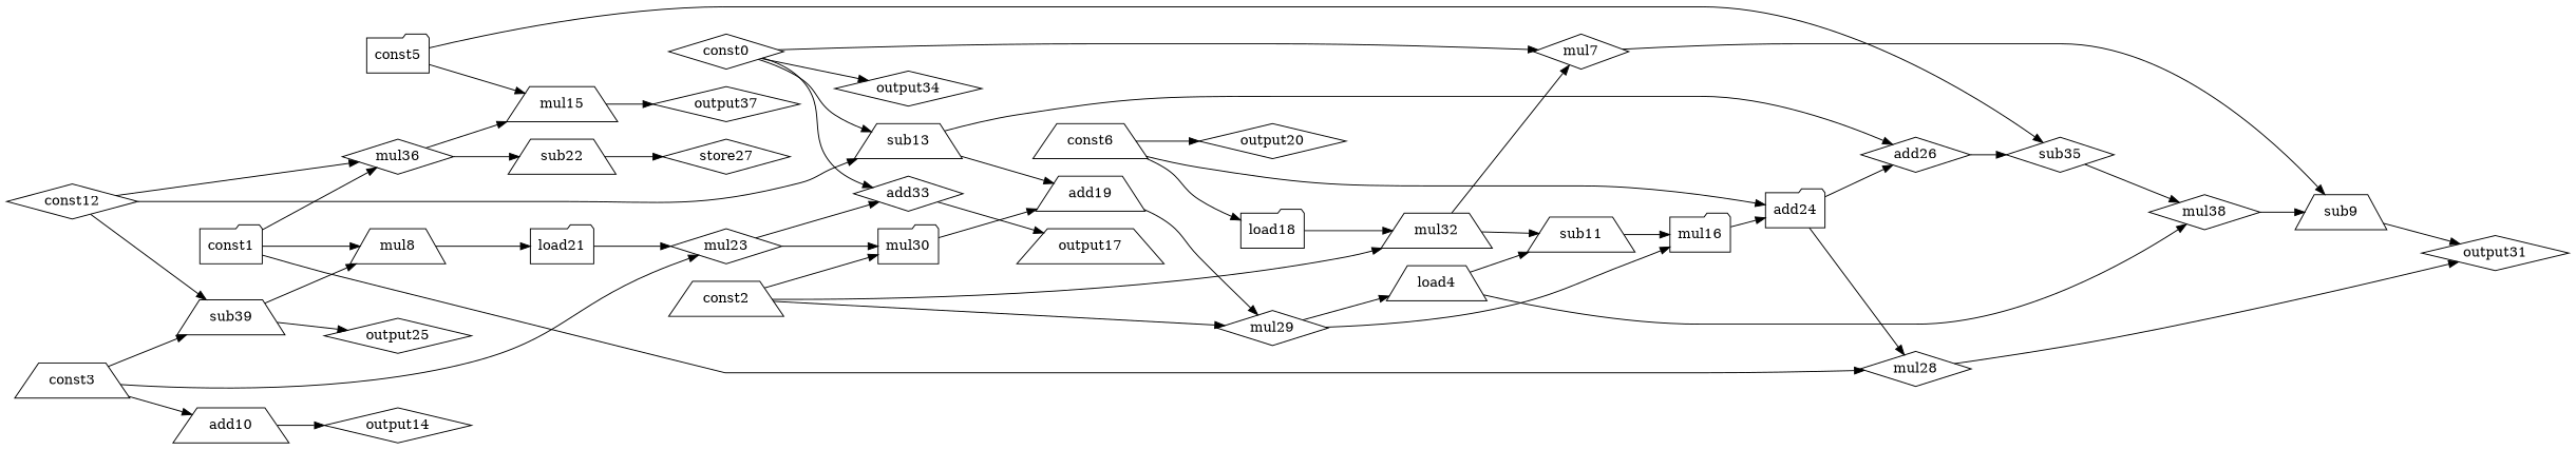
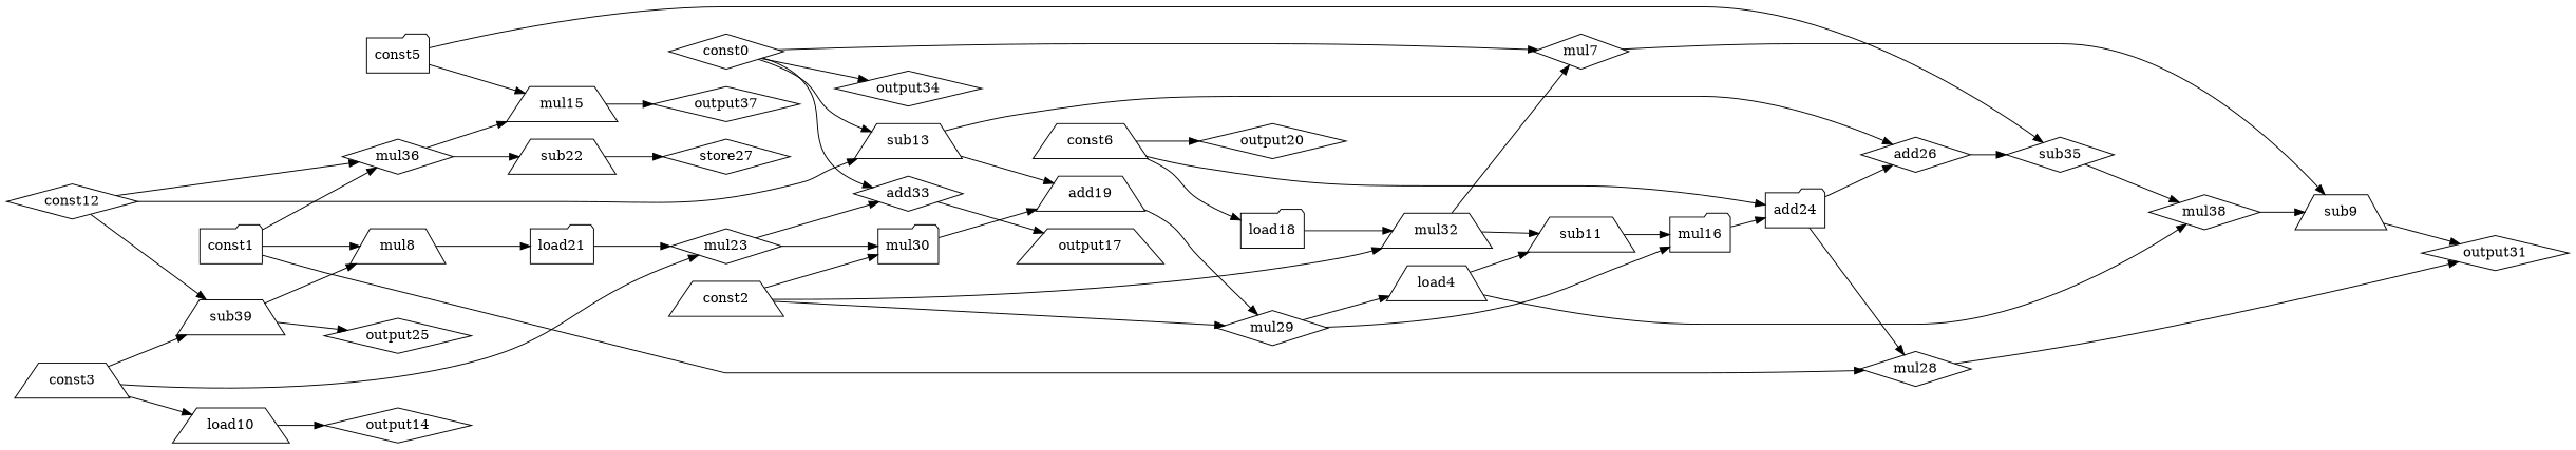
  digraph {
    rankdir=LR
    node [opcode=mul shape=diamond]
    edge [operand=0]
    const0 [opcode=const]
    mul7
    sub13 [opcode=sub shape=trapezium]
    add33 [opcode=add]
    output34 [opcode=output]
    sub9 [opcode=sub shape=trapezium]
    add19 [opcode=add shape=trapezium]
    add26 [opcode=add]
    output17 [opcode=output shape=trapezium]
    const1 [opcode=const shape=folder]
    mul8 [shape=trapezium]
    mul28
    mul36
    load21 [opcode=load shape=folder]
    output31 [opcode=output]
    sub22 [opcode=sub shape=trapezium]
    mul15 [shape=trapezium]
    const2 [opcode=const shape=trapezium]
    mul29
    mul30 [shape=folder]
    mul32 [shape=trapezium]
    load4 [opcode=load shape=trapezium]
    mul16 [shape=folder]
    sub11 [opcode=sub shape=trapezium]
    const3 [opcode=const shape=trapezium]
-   load10 [opcode=load shape=trapezium label=add10]
+   load10 [opcode=load shape=trapezium]
    mul23
    sub39 [opcode=sub shape=trapezium]
    output14 [opcode=output]
    store27 [opcode=store]
    output25 [opcode=output]
    mul38
    const5 [opcode=const shape=folder]
    sub35 [opcode=sub]
    output37 [opcode=output]
    const6 [opcode=const shape=trapezium]
    load18 [opcode=load shape=folder]
    output20 [opcode=output]
    add24 [opcode=add shape=folder]
    const12 [opcode=const]
    const0 -> mul7 [operand=1]
    const0 -> sub13
    const0 -> add33
    const0 -> output34
    mul7 -> sub9 [operand=1]
    sub13 -> add19
    sub13 -> add26 [operand=1]
    add33 -> output17
    sub9 -> output31
    add19 -> mul29 [operand=1]
    add26 -> sub35
    const1 -> mul8
    const1 -> mul28 [operand=1]
    const1 -> mul36
    mul8 -> load21
    mul28 -> output31
    mul36 -> sub22 [operand=1]
    mul36 -> mul15
    load21 -> mul23 [operand=1]
    sub22 -> store27 [operand=1]
    mul15 -> output37
    const2 -> mul29
    const2 -> mul30
    const2 -> mul32 [operand=1]
    mul29 -> load4
    mul29 -> mul16 [operand=1]
    mul30 -> add19 [operand=1]
    mul32 -> mul7
    mul32 -> sub11
    load4 -> sub11 [operand=1]
    load4 -> mul38 [operand=1]
    mul16 -> add24
    sub11 -> mul16
    const3 -> load10
    const3 -> mul23
    const3 -> sub39
    load10 -> output14
    mul23 -> add33 [operand=1]
    mul23 -> mul30 [operand=1]
    sub39 -> mul8 [operand=1]
    sub39 -> output25
    mul38 -> sub9
    const5 -> mul15 [operand=1]
    const5 -> sub35 [operand=1]
    sub35 -> mul38
    const6 -> load18
    const6 -> output20
    const6 -> add24 [operand=1]
    load18 -> mul32
    add24 -> add26
    add24 -> mul28
    const12 -> sub13 [operand=1]
    const12 -> mul36 [operand=1]
    const12 -> sub39 [operand=1]
  }
